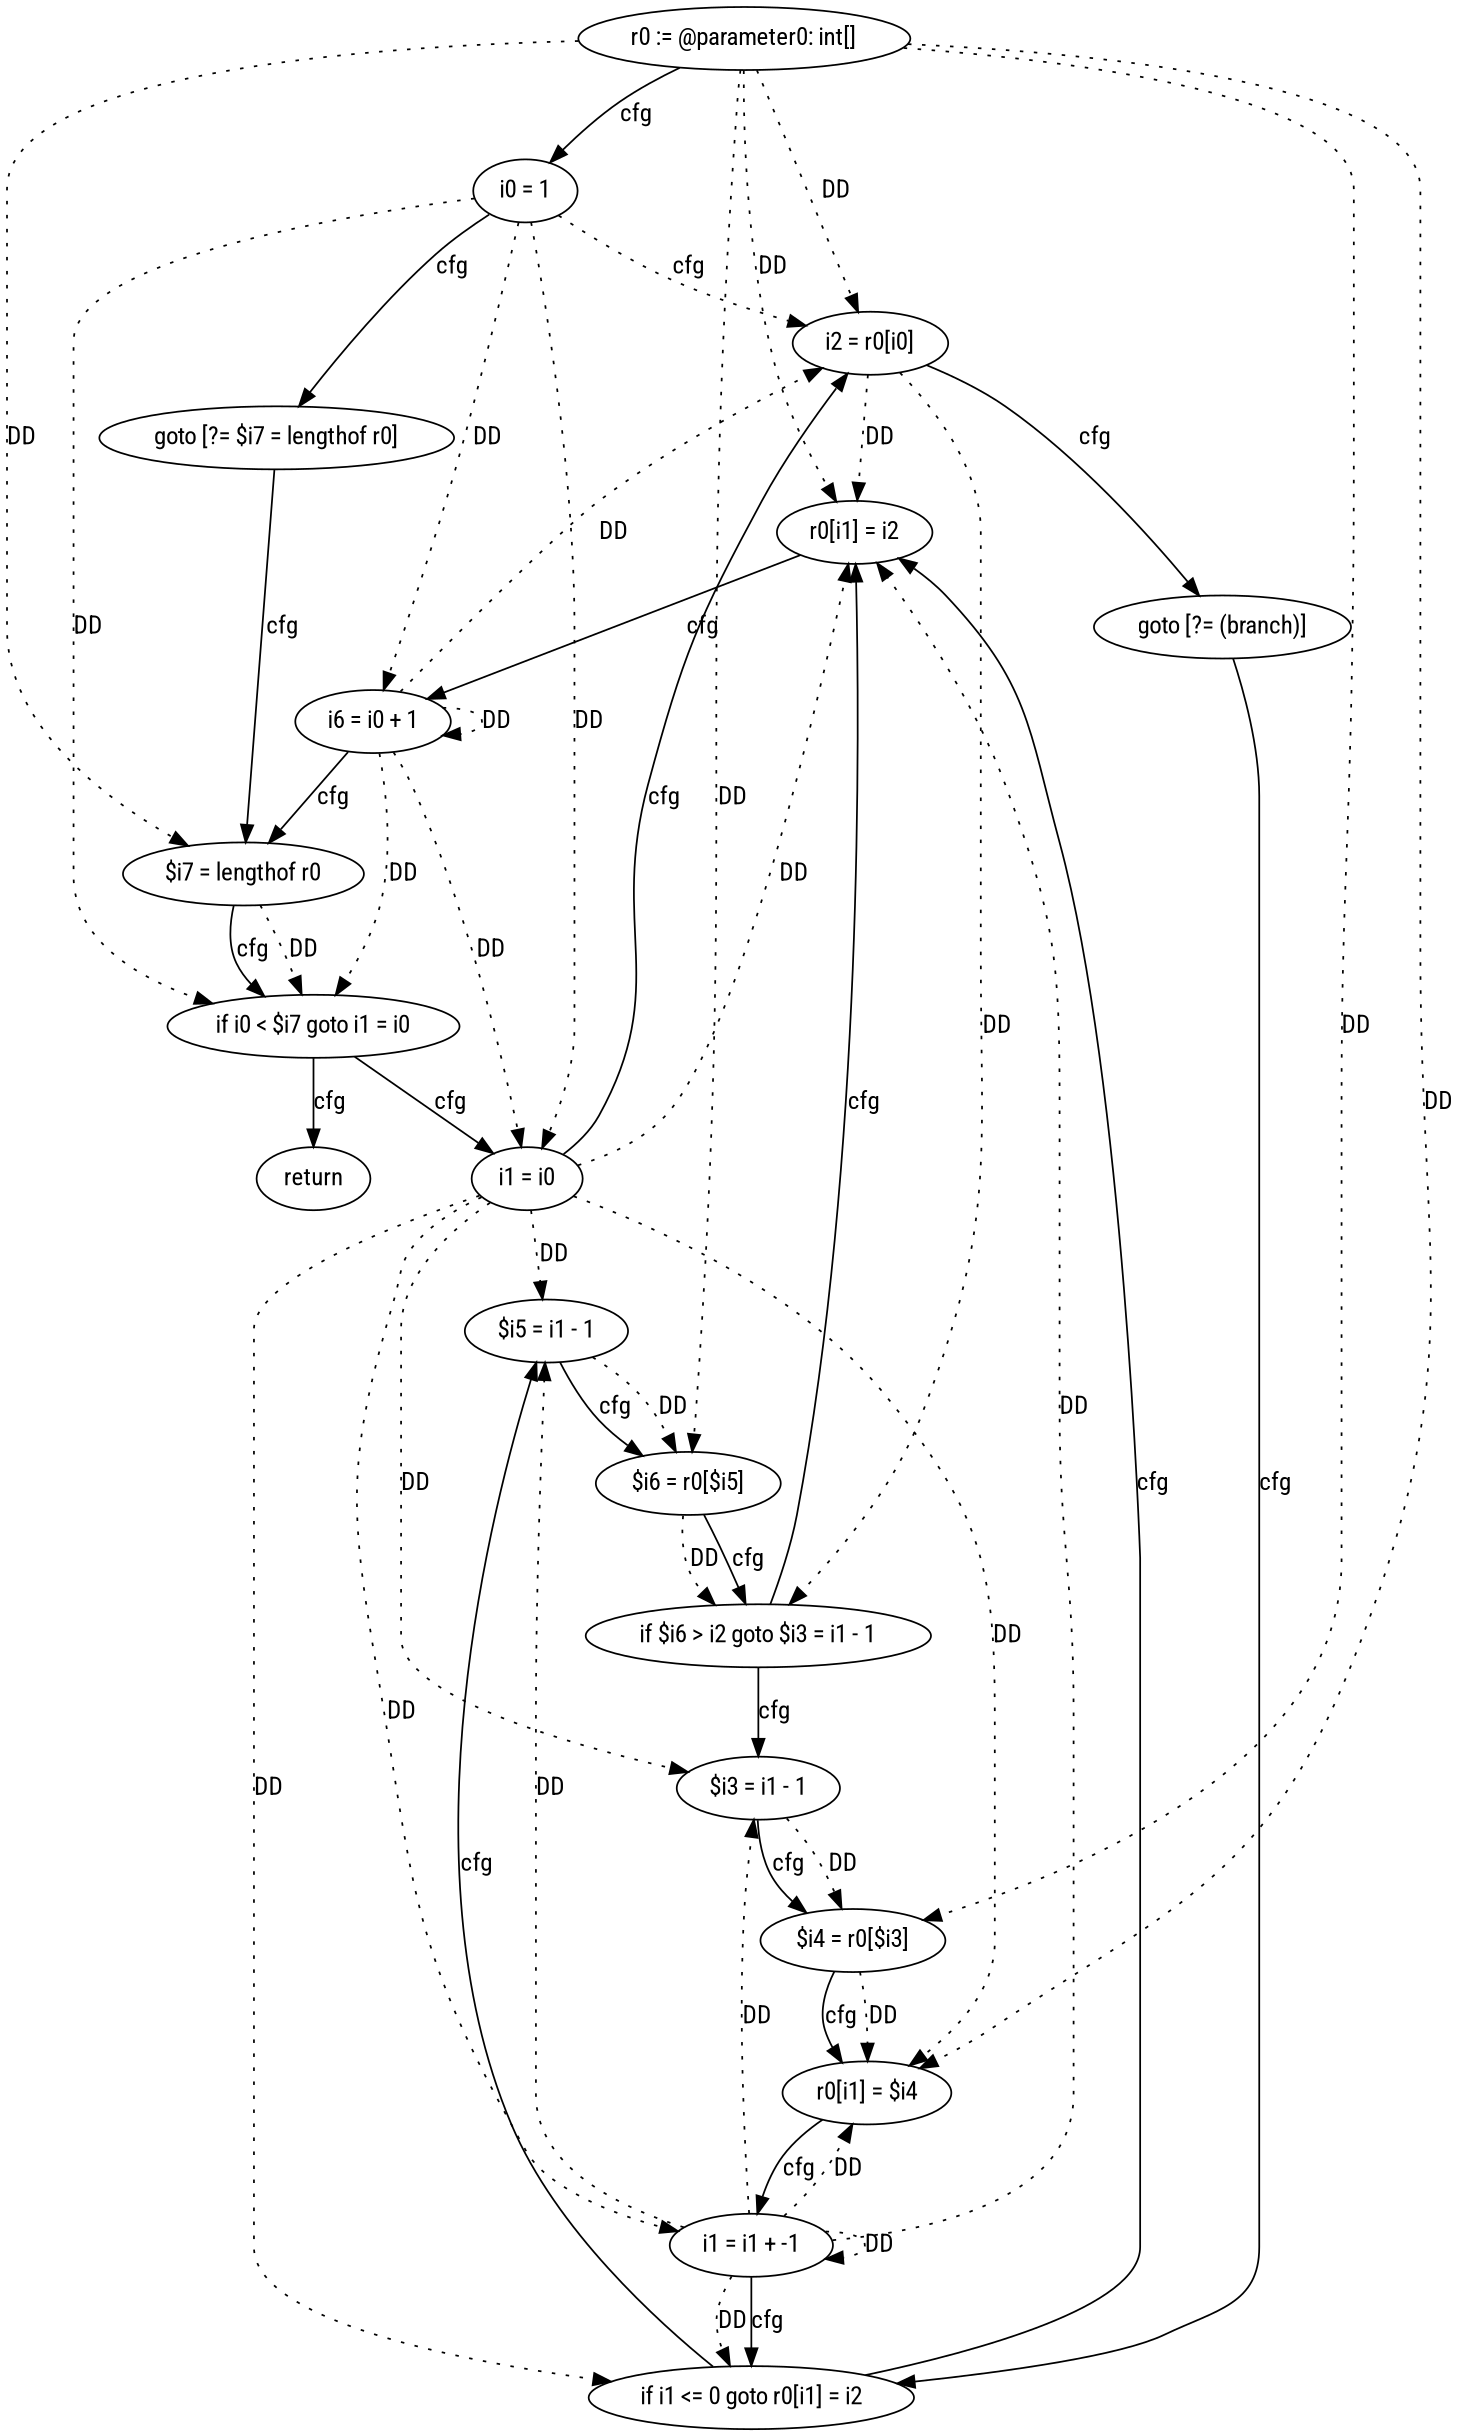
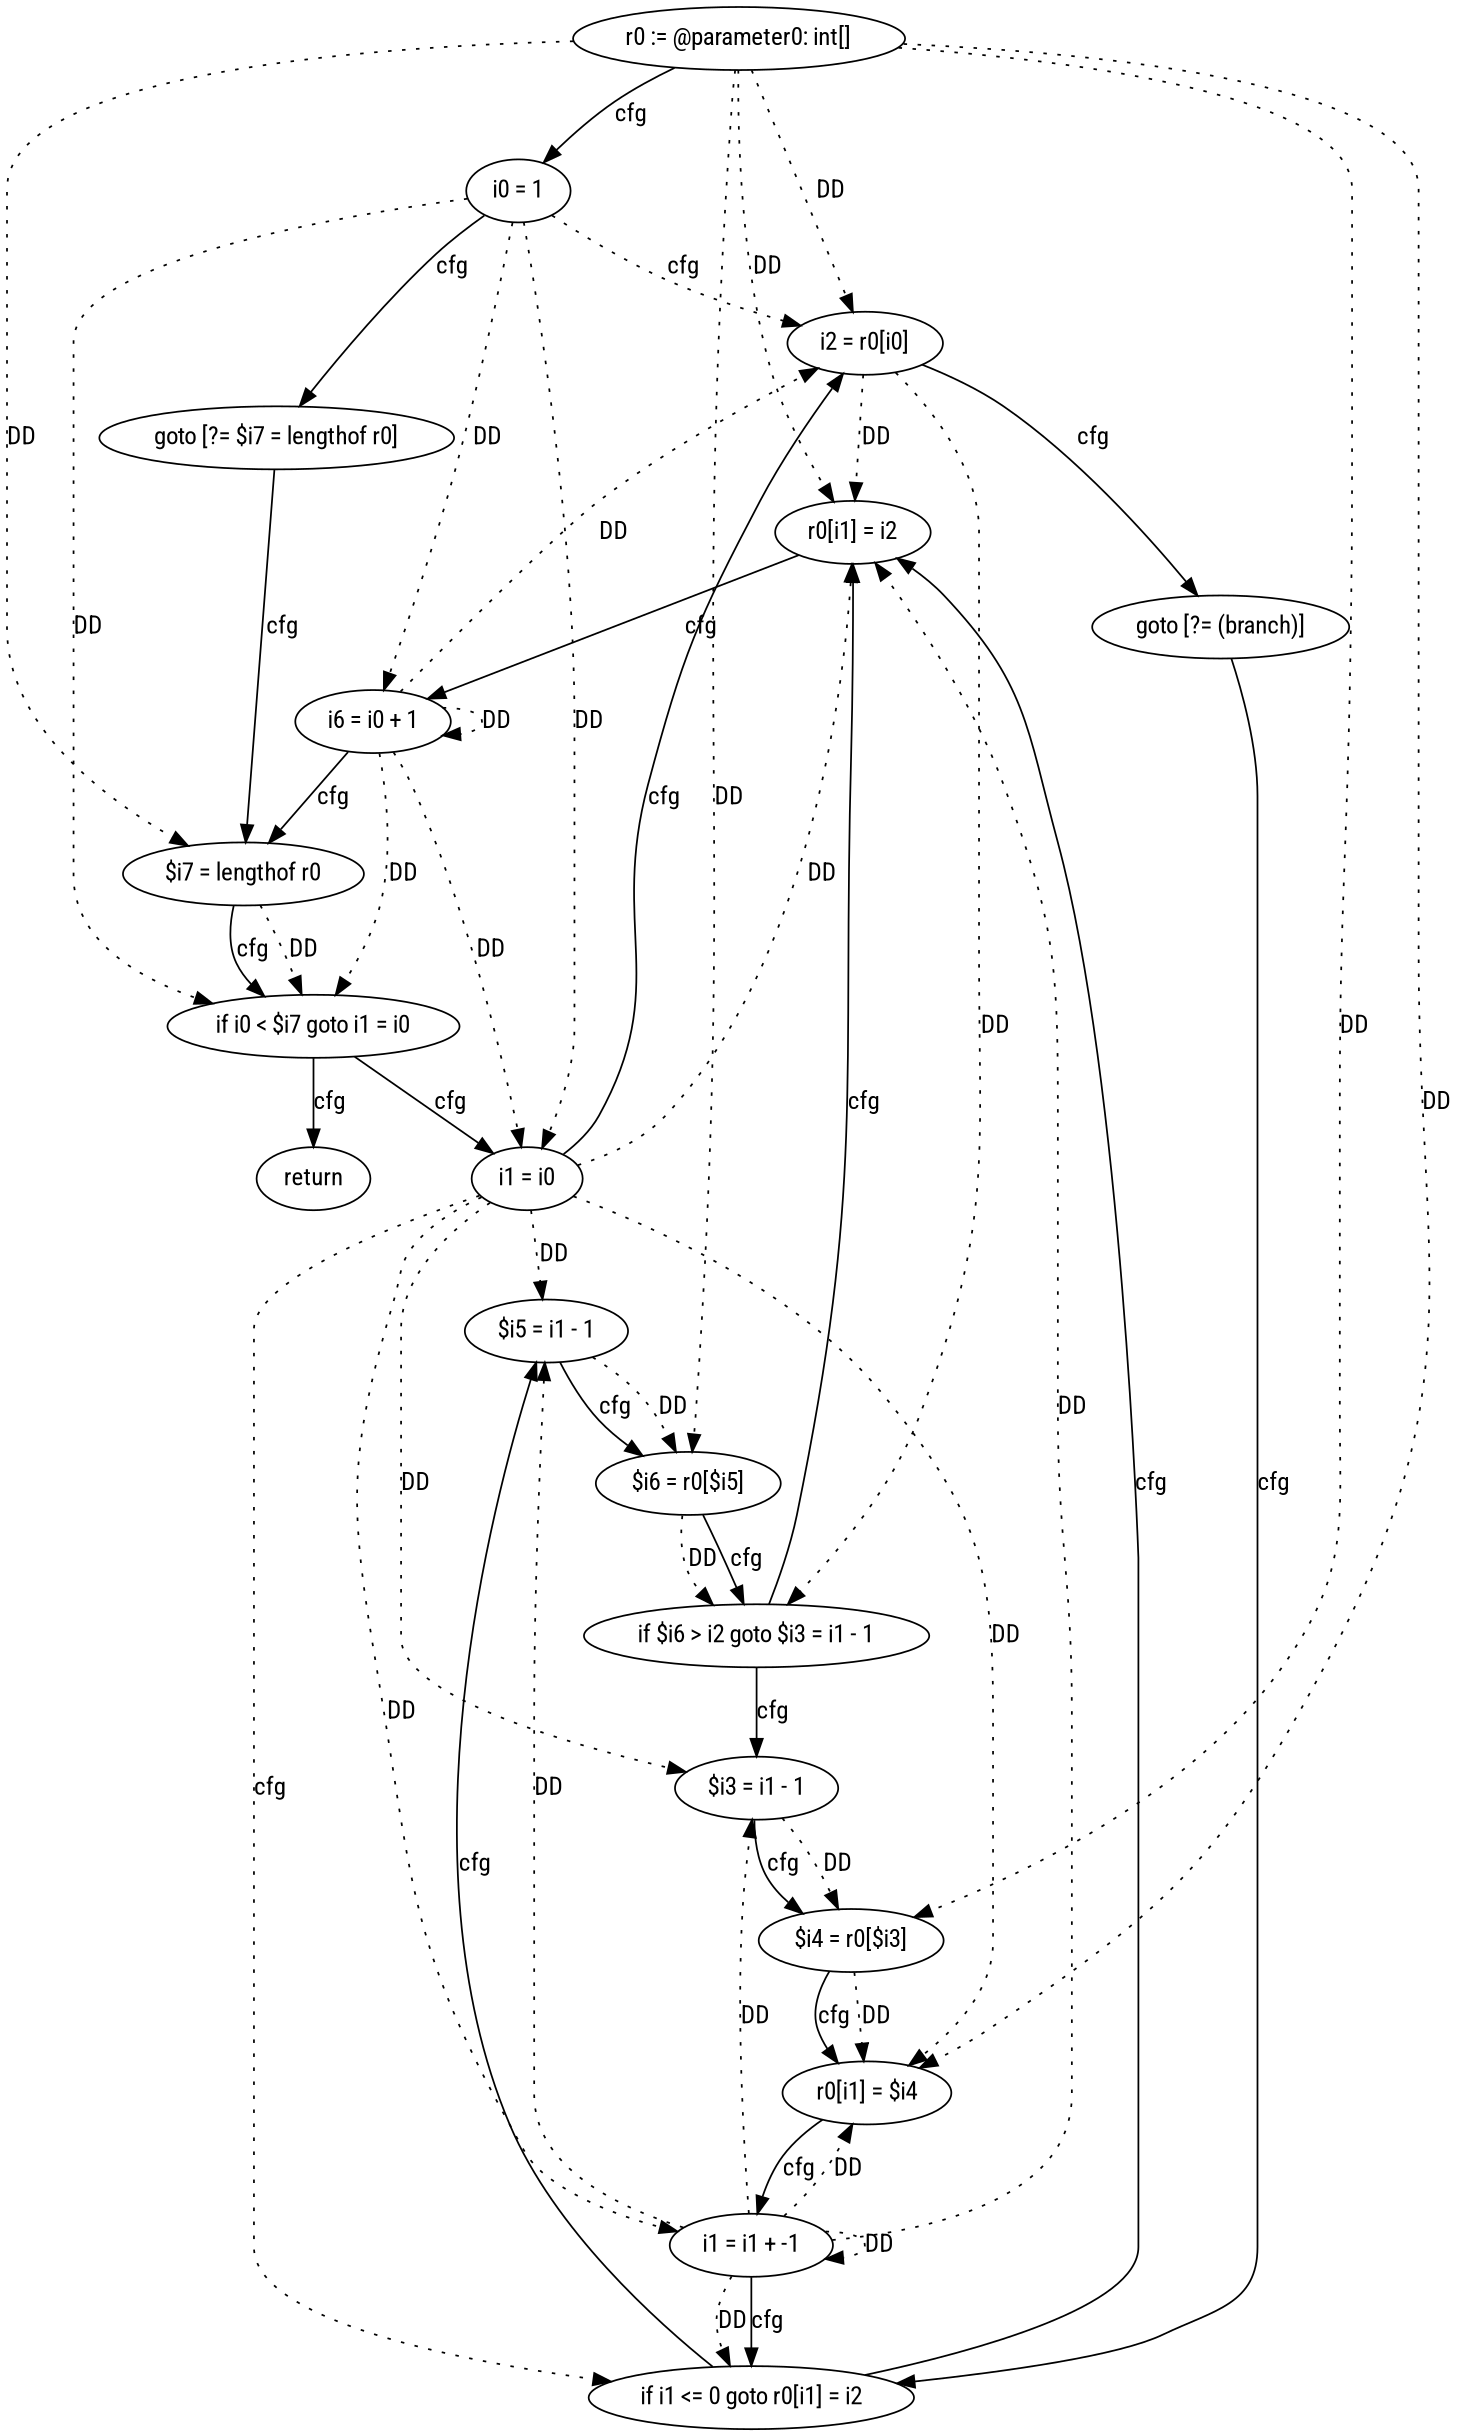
  digraph {
    fontname="Roboto Condensed"
    node [fontname="Roboto Condensed"]
    edge [fontname="Roboto Condensed" style=dotted]
    n1 [label="r0 := @parameter0: int[]"]
    n2 [label="i0 = 1"]
    n3 [label="i2 = r0[i0]"]
    n4 [label="$i4 = r0[$i3]"]
    n5 [label="r0[i1] = $i4"]
    n6 [label="$i6 = r0[$i5]"]
    n7 [label="r0[i1] = i2"]
    n8 [label="$i7 = lengthof r0"]
    n9 [label="goto [?= $i7 = lengthof r0]"]
    n10 [label="i1 = i0"]
    n11 [label="i6 = i0 + 1"]
    n12 [label="if i0 < $i7 goto i1 = i0"]
    n13 [label="goto [?= (branch)]"]
    n14 [label="if $i6 > i2 goto $i3 = i1 - 1"]
    n15 [label="i1 = i1 + -1"]
    n16 [label="$i3 = i1 - 1"]
    n17 [label="if i1 <= 0 goto r0[i1] = i2"]
    n18 [label="$i5 = i1 - 1"]
    n19 [label=return]
    n1 -> n2 [label=cfg style=""]
    n1 -> n3 [label=DD]
    n1 -> n4 [label=DD]
    n1 -> n5 [label=DD]
    n1 -> n6 [label=DD]
    n1 -> n7 [label=DD]
    n1 -> n8 [label=DD]
    n2 -> n3 [label=cfg]
    n2 -> n9 [label=cfg style=""]
    n2 -> n10 [label=DD]
    n2 -> n11 [label=DD]
    n2 -> n12 [label=DD]
    n3 -> n7 [label=DD]
    n3 -> n13 [label=cfg style=""]
    n3 -> n14 [label=DD]
    n4 -> n5 [label=DD]
    n4 -> n5 [label=cfg style=""]
    n5 -> n15 [label=cfg style=""]
    n6 -> n14 [label=DD]
    n6 -> n14 [label=cfg style=""]
    n7 -> n11 [label=cfg style=""]
    n8 -> n12 [label=DD]
    n8 -> n12 [label=cfg style=""]
    n9 -> n8 [label=cfg style=""]
    n10 -> n3 [label=cfg style=""]
    n10 -> n5 [label=DD]
    n10 -> n7 [label=DD]
    n10 -> n15 [label=DD]
    n10 -> n16 [label=DD]
-   n10 -> n17 [label=DD]
+   n10 -> n17 [label=cfg]
    n10 -> n18 [label=DD]
    n11 -> n3 [label=DD]
    n11 -> n8 [label=cfg style=""]
    n11 -> n10 [label=DD]
    n11 -> n11 [label=DD]
    n11 -> n12 [label=DD]
    n12 -> n10 [label=cfg style=""]
    n12 -> n19 [label=cfg style=""]
    n13 -> n17 [label=cfg style=""]
    n14 -> n7 [label=cfg style=""]
    n14 -> n16 [label=cfg style=""]
    n15 -> n5 [label=DD]
    n15 -> n7 [label=DD]
    n15 -> n15 [label=DD]
    n15 -> n16 [label=DD]
    n15 -> n17 [label=DD]
    n15 -> n17 [label=cfg style=""]
    n15 -> n18 [label=DD]
    n16 -> n4 [label=DD]
    n16 -> n4 [label=cfg style=""]
    n17 -> n7 [label=cfg style=""]
    n17 -> n18 [label=cfg style=""]
    n18 -> n6 [label=DD]
    n18 -> n6 [label=cfg style=""]
  }
